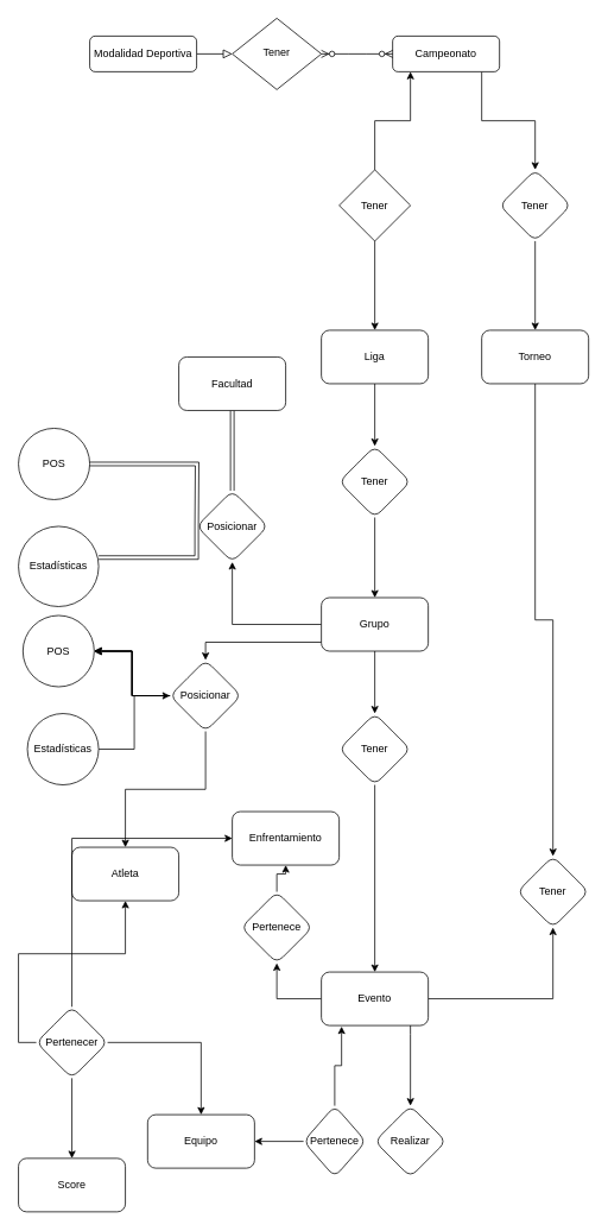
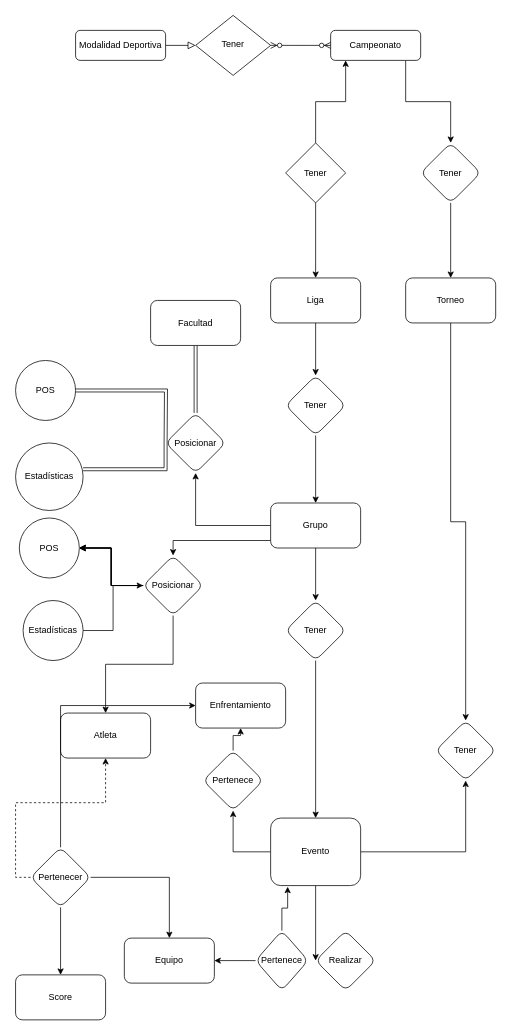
  <mxCell id="0" />
  <mxCell id="1" parent="0" />
  <mxCell id="2" value="" style="rounded=0;html=1;jettySize=auto;orthogonalLoop=1;fontSize=11;endArrow=block;endFill=0;endSize=8;strokeWidth=1;shadow=0;labelBackgroundColor=none;edgeStyle=orthogonalEdgeStyle;" parent="1" source="3" target="4" edge="1"><mxGeometry relative="1" as="geometry" /></mxCell>
  <mxCell id="3" value="Modalidad Deportiva" style="rounded=1;whiteSpace=wrap;html=1;fontSize=12;glass=0;strokeWidth=1;shadow=0;" parent="1" vertex="1"><mxGeometry x="100" y="40" width="120" height="40" as="geometry" /></mxCell>
  <mxCell id="4" value="Tener" style="rhombus;whiteSpace=wrap;html=1;shadow=0;fontFamily=Helvetica;fontSize=12;align=center;strokeWidth=1;spacing=6;spacingTop=-4;" parent="1" vertex="1"><mxGeometry x="260" y="20" width="100" height="80" as="geometry" /></mxCell>
  <mxCell id="5" value="" style="edgeStyle=orthogonalEdgeStyle;rounded=0;orthogonalLoop=1;jettySize=auto;html=1;" parent="1" source="6" target="15" edge="1"><mxGeometry relative="1" as="geometry"><Array as="points"><mxPoint x="540" y="135" /><mxPoint x="600" y="135" /></Array></mxGeometry></mxCell>
  <mxCell id="6" value="Campeonato" style="rounded=1;whiteSpace=wrap;html=1;fontSize=12;glass=0;strokeWidth=1;shadow=0;" parent="1" vertex="1"><mxGeometry x="440" y="40" width="120" height="40" as="geometry" /></mxCell>
  <mxCell id="7" value="" style="edgeStyle=orthogonalEdgeStyle;rounded=0;orthogonalLoop=1;jettySize=auto;html=1;" parent="1" source="8" target="17" edge="1"><mxGeometry relative="1" as="geometry" /></mxCell>
  <mxCell id="8" value="Liga" style="whiteSpace=wrap;html=1;rounded=1;glass=0;strokeWidth=1;shadow=0;" parent="1" vertex="1"><mxGeometry x="360" y="370" width="120" height="60" as="geometry" /></mxCell>
  <mxCell id="9" style="edgeStyle=orthogonalEdgeStyle;rounded=0;orthogonalLoop=1;jettySize=auto;html=1;" parent="1" source="10" target="28" edge="1"><mxGeometry relative="1" as="geometry" /></mxCell>
  <mxCell id="10" value="Torneo" style="whiteSpace=wrap;html=1;rounded=1;glass=0;strokeWidth=1;shadow=0;" parent="1" vertex="1"><mxGeometry x="540" y="370" width="120" height="60" as="geometry" /></mxCell>
  <mxCell id="11" value="" style="edgeStyle=orthogonalEdgeStyle;rounded=0;orthogonalLoop=1;jettySize=auto;html=1;" parent="1" source="13" target="6" edge="1"><mxGeometry relative="1" as="geometry"><Array as="points"><mxPoint x="420" y="135" /><mxPoint x="460" y="135" /></Array></mxGeometry></mxCell>
  <mxCell id="12" value="" style="edgeStyle=orthogonalEdgeStyle;rounded=0;orthogonalLoop=1;jettySize=auto;html=1;" parent="1" source="13" target="8" edge="1"><mxGeometry relative="1" as="geometry" /></mxCell>
  <mxCell id="13" value="Tener" style="rhombus;whiteSpace=wrap;html=1;" parent="1" vertex="1"><mxGeometry x="380" y="190" width="80" height="80" as="geometry" /></mxCell>
  <mxCell id="14" value="" style="edgeStyle=orthogonalEdgeStyle;rounded=0;orthogonalLoop=1;jettySize=auto;html=1;" parent="1" source="15" target="10" edge="1"><mxGeometry relative="1" as="geometry" /></mxCell>
  <mxCell id="15" value="Tener" style="rhombus;whiteSpace=wrap;html=1;rounded=1;glass=0;strokeWidth=1;shadow=0;" parent="1" vertex="1"><mxGeometry x="560" y="190" width="80" height="80" as="geometry" /></mxCell>
  <mxCell id="16" value="" style="edgeStyle=orthogonalEdgeStyle;rounded=0;orthogonalLoop=1;jettySize=auto;html=1;" parent="1" source="17" target="21" edge="1"><mxGeometry relative="1" as="geometry" /></mxCell>
  <mxCell id="17" value="Tener" style="rhombus;whiteSpace=wrap;html=1;rounded=1;glass=0;strokeWidth=1;shadow=0;" parent="1" vertex="1"><mxGeometry x="380" y="500" width="80" height="80" as="geometry" /></mxCell>
  <mxCell id="18" value="" style="edgeStyle=orthogonalEdgeStyle;rounded=0;orthogonalLoop=1;jettySize=auto;html=1;" parent="1" source="21" target="23" edge="1"><mxGeometry relative="1" as="geometry" /></mxCell>
  <mxCell id="19" value="" style="edgeStyle=orthogonalEdgeStyle;rounded=0;orthogonalLoop=1;jettySize=auto;html=1;" parent="1" source="21" target="35" edge="1"><mxGeometry relative="1" as="geometry"><Array as="points"><mxPoint x="230" y="720" /></Array></mxGeometry></mxCell>
  <mxCell id="20" value="" style="edgeStyle=orthogonalEdgeStyle;rounded=0;orthogonalLoop=1;jettySize=auto;html=1;" parent="1" source="21" target="42" edge="1"><mxGeometry relative="1" as="geometry" /></mxCell>
  <mxCell id="21" value="Grupo" style="whiteSpace=wrap;html=1;rounded=1;glass=0;strokeWidth=1;shadow=0;" parent="1" vertex="1"><mxGeometry x="360" y="670" width="120" height="60" as="geometry" /></mxCell>
  <mxCell id="22" value="" style="edgeStyle=orthogonalEdgeStyle;rounded=0;orthogonalLoop=1;jettySize=auto;html=1;" parent="1" source="23" target="27" edge="1"><mxGeometry relative="1" as="geometry" /></mxCell>
  <mxCell id="23" value="Tener" style="rhombus;whiteSpace=wrap;html=1;rounded=1;glass=0;strokeWidth=1;shadow=0;" parent="1" vertex="1"><mxGeometry x="380" y="800" width="80" height="80" as="geometry" /></mxCell>
  <mxCell id="24" value="" style="edgeStyle=orthogonalEdgeStyle;rounded=0;orthogonalLoop=1;jettySize=auto;html=1;" parent="1" source="27" target="28" edge="1"><mxGeometry relative="1" as="geometry" /></mxCell>
  <mxCell id="25" value="" style="edgeStyle=orthogonalEdgeStyle;rounded=0;orthogonalLoop=1;jettySize=auto;html=1;" parent="1" source="27" target="48" edge="1"><mxGeometry relative="1" as="geometry"><Array as="points"><mxPoint x="460" y="1160" /><mxPoint x="460" y="1160" /></Array></mxGeometry></mxCell>
  <mxCell id="26" value="" style="edgeStyle=orthogonalEdgeStyle;rounded=0;orthogonalLoop=1;jettySize=auto;html=1;" edge="1" parent="1" source="27" target="54"><mxGeometry relative="1" as="geometry" /></mxCell>
- <mxCell id="27" value="Evento" style="whiteSpace=wrap;html=1;rounded=1;glass=0;strokeWidth=1;shadow=0;" parent="1" vertex="1"><mxGeometry x="360" y="1090" width="120" height="60" as="geometry" /></mxCell>
+ <mxCell id="27" value="Evento" style="whiteSpace=wrap;html=1;rounded=1;glass=0;strokeWidth=1;shadow=0;" parent="1" vertex="1"><mxGeometry x="360" y="1090" width="120" height="90" as="geometry" /></mxCell>
  <mxCell id="28" value="Tener" style="rhombus;whiteSpace=wrap;html=1;rounded=1;glass=0;strokeWidth=1;shadow=0;" parent="1" vertex="1"><mxGeometry x="580" y="960" width="80" height="80" as="geometry" /></mxCell>
  <mxCell id="29" value="" style="edgeStyle=orthogonalEdgeStyle;rounded=0;orthogonalLoop=1;jettySize=auto;html=1;" parent="1" source="35" target="36" edge="1"><mxGeometry relative="1" as="geometry" /></mxCell>
  <mxCell id="30" value="" style="edgeStyle=orthogonalEdgeStyle;rounded=0;orthogonalLoop=1;jettySize=auto;html=1;" parent="1" source="35" target="36" edge="1"><mxGeometry relative="1" as="geometry" /></mxCell>
  <mxCell id="31" value="" style="edgeStyle=orthogonalEdgeStyle;rounded=0;orthogonalLoop=1;jettySize=auto;html=1;" parent="1" source="35" target="36" edge="1"><mxGeometry relative="1" as="geometry" /></mxCell>
  <mxCell id="32" value="" style="edgeStyle=orthogonalEdgeStyle;rounded=0;orthogonalLoop=1;jettySize=auto;html=1;" parent="1" source="35" target="36" edge="1"><mxGeometry relative="1" as="geometry" /></mxCell>
  <mxCell id="33" value="" style="edgeStyle=orthogonalEdgeStyle;rounded=0;orthogonalLoop=1;jettySize=auto;html=1;" parent="1" source="35" target="36" edge="1"><mxGeometry relative="1" as="geometry" /></mxCell>
  <mxCell id="34" value="" style="edgeStyle=orthogonalEdgeStyle;rounded=0;orthogonalLoop=1;jettySize=auto;html=1;" parent="1" source="35" target="39" edge="1"><mxGeometry relative="1" as="geometry" /></mxCell>
  <mxCell id="35" value="Posicionar" style="rhombus;whiteSpace=wrap;html=1;rounded=1;glass=0;strokeWidth=1;shadow=0;" parent="1" vertex="1"><mxGeometry x="190" y="740" width="80" height="80" as="geometry" /></mxCell>
  <mxCell id="36" value="POS" style="ellipse;whiteSpace=wrap;html=1;rounded=1;glass=0;strokeWidth=1;shadow=0;" parent="1" vertex="1"><mxGeometry x="25" y="690" width="80" height="80" as="geometry" /></mxCell>
  <mxCell id="37" value="" style="edgeStyle=orthogonalEdgeStyle;rounded=0;orthogonalLoop=1;jettySize=auto;html=1;" parent="1" source="38" target="35" edge="1"><mxGeometry relative="1" as="geometry" /></mxCell>
  <mxCell id="38" value="Estadísticas" style="ellipse;whiteSpace=wrap;html=1;aspect=fixed;" parent="1" vertex="1"><mxGeometry x="30" y="800" width="80" height="80" as="geometry" /></mxCell>
  <mxCell id="39" value="Atleta" style="whiteSpace=wrap;html=1;rounded=1;glass=0;strokeWidth=1;shadow=0;" parent="1" vertex="1"><mxGeometry x="80" y="950" width="120" height="60" as="geometry" /></mxCell>
  <mxCell id="40" style="edgeStyle=orthogonalEdgeStyle;shape=link;rounded=0;orthogonalLoop=1;jettySize=auto;html=1;exitX=0;exitY=0.5;exitDx=0;exitDy=0;" parent="1" edge="1"><mxGeometry relative="1" as="geometry"><mxPoint x="220" y="590" as="sourcePoint" /><mxPoint x="110" y="625" as="targetPoint" /><Array as="points"><mxPoint x="220" y="625" /></Array></mxGeometry></mxCell>
  <mxCell id="41" value="" style="edgeStyle=orthogonalEdgeStyle;shape=link;rounded=0;orthogonalLoop=1;jettySize=auto;html=1;" parent="1" source="42" target="46" edge="1"><mxGeometry relative="1" as="geometry" /></mxCell>
  <mxCell id="42" value="Posicionar" style="rhombus;whiteSpace=wrap;html=1;rounded=1;glass=0;strokeWidth=1;shadow=0;" parent="1" vertex="1"><mxGeometry x="220" y="550" width="80" height="80" as="geometry" /></mxCell>
  <mxCell id="43" style="edgeStyle=orthogonalEdgeStyle;shape=link;rounded=0;orthogonalLoop=1;jettySize=auto;html=1;exitX=1;exitY=0.5;exitDx=0;exitDy=0;" parent="1" source="44" edge="1"><mxGeometry relative="1" as="geometry"><mxPoint x="220" y="590" as="targetPoint" /></mxGeometry></mxCell>
  <mxCell id="44" value="POS" style="ellipse;whiteSpace=wrap;html=1;rounded=1;glass=0;strokeWidth=1;shadow=0;" parent="1" vertex="1"><mxGeometry x="20" y="480" width="80" height="80" as="geometry" /></mxCell>
  <mxCell id="45" value="Estadísticas" style="ellipse;whiteSpace=wrap;html=1;aspect=fixed;" parent="1" vertex="1"><mxGeometry x="20" y="590" width="90" height="90" as="geometry" /></mxCell>
  <mxCell id="46" value="Facultad" style="whiteSpace=wrap;html=1;rounded=1;glass=0;strokeWidth=1;shadow=0;" parent="1" vertex="1"><mxGeometry x="200" y="400" width="120" height="60" as="geometry" /></mxCell>
  <mxCell id="47" value="" style="edgeStyle=entityRelationEdgeStyle;fontSize=12;html=1;endArrow=ERzeroToMany;endFill=1;startArrow=ERzeroToMany;rounded=0;entryX=0;entryY=0.5;entryDx=0;entryDy=0;exitX=1;exitY=0.5;exitDx=0;exitDy=0;" parent="1" source="4" target="6" edge="1"><mxGeometry width="100" height="100" relative="1" as="geometry"><mxPoint x="300" y="230" as="sourcePoint" /><mxPoint x="400" y="130" as="targetPoint" /></mxGeometry></mxCell>
  <mxCell id="48" value="Realizar" style="rhombus;whiteSpace=wrap;html=1;rounded=1;glass=0;strokeWidth=1;shadow=0;" parent="1" vertex="1"><mxGeometry x="420" y="1240" width="80" height="80" as="geometry" /></mxCell>
  <mxCell id="49" value="" style="edgeStyle=orthogonalEdgeStyle;rounded=0;orthogonalLoop=1;jettySize=auto;html=1;" edge="1" parent="1" source="50" target="52"><mxGeometry relative="1" as="geometry" /></mxCell>
  <mxCell id="50" value="Pertenece" style="rhombus;whiteSpace=wrap;html=1;rounded=1;glass=0;strokeWidth=1;shadow=0;" parent="1" vertex="1"><mxGeometry x="340" y="1240" width="70" height="80" as="geometry" /></mxCell>
  <mxCell id="51" style="edgeStyle=orthogonalEdgeStyle;rounded=0;orthogonalLoop=1;jettySize=auto;html=1;exitX=0.5;exitY=0;exitDx=0;exitDy=0;entryX=0.189;entryY=1.017;entryDx=0;entryDy=0;entryPerimeter=0;" parent="1" source="50" target="27" edge="1"><mxGeometry relative="1" as="geometry" /></mxCell>
  <mxCell id="52" value="Equipo" style="whiteSpace=wrap;html=1;rounded=1;glass=0;strokeWidth=1;shadow=0;" vertex="1" parent="1"><mxGeometry x="165" y="1250" width="120" height="60" as="geometry" /></mxCell>
  <mxCell id="53" value="" style="edgeStyle=orthogonalEdgeStyle;rounded=0;orthogonalLoop=1;jettySize=auto;html=1;" edge="1" parent="1" source="54" target="55"><mxGeometry relative="1" as="geometry" /></mxCell>
  <mxCell id="54" value="Pertenece" style="rhombus;whiteSpace=wrap;html=1;rounded=1;glass=0;strokeWidth=1;shadow=0;" vertex="1" parent="1"><mxGeometry x="270" y="1000" width="80" height="80" as="geometry" /></mxCell>
  <mxCell id="55" value="Enfrentamiento" style="whiteSpace=wrap;html=1;rounded=1;glass=0;strokeWidth=1;shadow=0;" vertex="1" parent="1"><mxGeometry x="260" y="910" width="120" height="60" as="geometry" /></mxCell>
  <mxCell id="56" value="" style="edgeStyle=orthogonalEdgeStyle;rounded=0;orthogonalLoop=1;jettySize=auto;html=1;" edge="1" parent="1" source="60" target="52"><mxGeometry relative="1" as="geometry" /></mxCell>
  <mxCell id="57" style="edgeStyle=orthogonalEdgeStyle;rounded=0;orthogonalLoop=1;jettySize=auto;html=1;exitX=0.5;exitY=0;exitDx=0;exitDy=0;entryX=0;entryY=0.5;entryDx=0;entryDy=0;" edge="1" parent="1" source="60" target="55"><mxGeometry relative="1" as="geometry" /></mxCell>
- <mxCell id="58" style="edgeStyle=orthogonalEdgeStyle;rounded=0;orthogonalLoop=1;jettySize=auto;html=1;exitX=0;exitY=0.5;exitDx=0;exitDy=0;entryX=0.5;entryY=1;entryDx=0;entryDy=0;" edge="1" parent="1" source="60" target="39"><mxGeometry relative="1" as="geometry" /></mxCell>
+ <mxCell id="58" style="edgeStyle=orthogonalEdgeStyle;rounded=0;orthogonalLoop=1;jettySize=auto;html=1;exitX=0;exitY=0.5;exitDx=0;exitDy=0;entryX=0.5;entryY=1;entryDx=0;entryDy=0;dashed=1;" edge="1" parent="1" source="60" target="39"><mxGeometry relative="1" as="geometry" /></mxCell>
  <mxCell id="59" value="" style="edgeStyle=orthogonalEdgeStyle;rounded=0;orthogonalLoop=1;jettySize=auto;html=1;" edge="1" parent="1" source="60" target="61"><mxGeometry relative="1" as="geometry" /></mxCell>
  <mxCell id="60" value="Pertenecer" style="rhombus;whiteSpace=wrap;html=1;rounded=1;glass=0;strokeWidth=1;shadow=0;" vertex="1" parent="1"><mxGeometry x="40" y="1129" width="80" height="80" as="geometry" /></mxCell>
  <mxCell id="61" value="Score" style="whiteSpace=wrap;html=1;rounded=1;glass=0;strokeWidth=1;shadow=0;" vertex="1" parent="1"><mxGeometry x="20" y="1299" width="120" height="60" as="geometry" /></mxCell>
